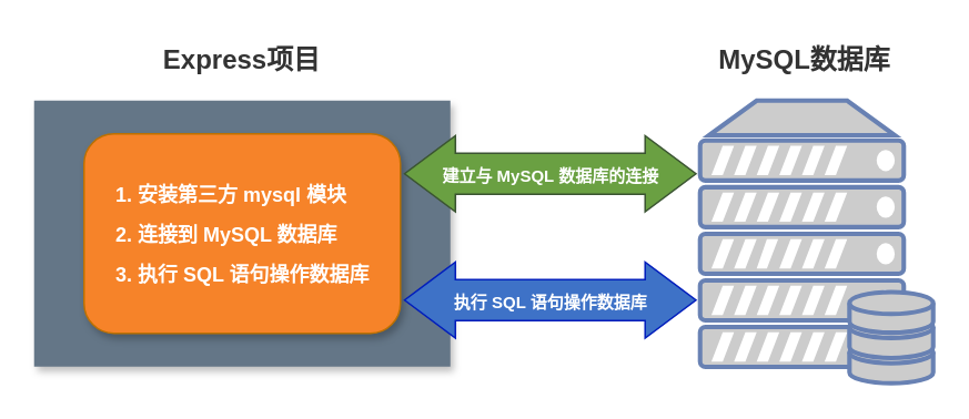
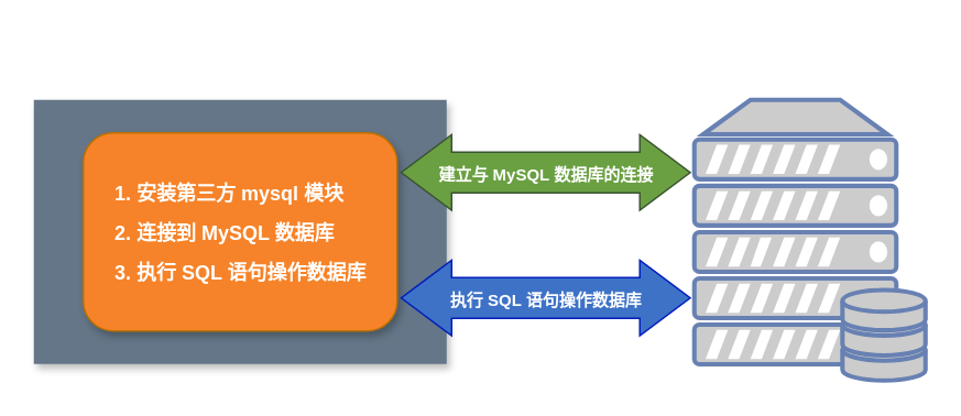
  <mxCell id="0" />
  <mxCell id="1" parent="0" />
  <mxCell id="2" value="" style="rounded=0;whiteSpace=wrap;html=1;fillColor=#647687;fontColor=#ffffff;strokeColor=none;shadow=1;" vertex="1" parent="1"><mxGeometry x="20" y="60" width="250" height="160" as="geometry" /></mxCell>
  <mxCell id="3" value="" style="rounded=1;whiteSpace=wrap;html=1;strokeColor=#BD7000;fillColor=#f68329;fontColor=#000000;shadow=1;" vertex="1" parent="1"><mxGeometry x="50" y="80" width="190" height="120" as="geometry" /></mxCell>
  <mxCell id="4" value="&lt;div style=&quot;text-align: left; line-height: 200%;&quot;&gt;&lt;span style=&quot;background-color: initial;&quot;&gt;&lt;font color=&quot;#ffffff&quot;&gt;&lt;b&gt;1. 安装第三方 mysql 模块&lt;/b&gt;&lt;/font&gt;&lt;/span&gt;&lt;/div&gt;&lt;div style=&quot;text-align: left; line-height: 200%;&quot;&gt;&lt;span style=&quot;background-color: initial;&quot;&gt;&lt;font color=&quot;#ffffff&quot;&gt;&lt;b&gt;2. 连接到 MySQL 数据库&lt;/b&gt;&lt;/font&gt;&lt;/span&gt;&lt;/div&gt;&lt;div style=&quot;text-align: left; line-height: 200%;&quot;&gt;&lt;span style=&quot;background-color: initial;&quot;&gt;&lt;font color=&quot;#ffffff&quot;&gt;&lt;b&gt;3. 执行 SQL 语句操作数据库&lt;/b&gt;&lt;/font&gt;&lt;/span&gt;&lt;/div&gt;" style="text;html=1;strokeColor=none;fillColor=none;align=center;verticalAlign=middle;whiteSpace=wrap;rounded=0;fontColor=#000000;" vertex="1" parent="1"><mxGeometry x="67.5" y="100" width="155" height="80" as="geometry" /></mxCell>
  <mxCell id="5" value="" style="fontColor=#0066CC;verticalAlign=top;verticalLabelPosition=bottom;labelPosition=center;align=center;html=1;outlineConnect=0;fillColor=#CCCCCC;strokeColor=#6881B3;gradientColor=none;gradientDirection=north;strokeWidth=2;shape=mxgraph.networks.server_storage;" vertex="1" parent="1"><mxGeometry x="420" y="60" width="140" height="170" as="geometry" /></mxCell>
- <mxCell id="6" value="&lt;b&gt;&lt;font color=&quot;#333333&quot; style=&quot;font-size: 16px;&quot;&gt;Express项目&lt;/font&gt;&lt;/b&gt;" style="text;html=1;strokeColor=none;fillColor=none;align=center;verticalAlign=middle;whiteSpace=wrap;rounded=0;" vertex="1" parent="1"><mxGeometry x="90" y="20" width="110" height="30" as="geometry" /></mxCell>
- <mxCell id="7" value="&lt;b&gt;&lt;font color=&quot;#333333&quot; style=&quot;font-size: 16px;&quot;&gt;MySQL数据库&lt;/font&gt;&lt;/b&gt;" style="text;html=1;strokeColor=none;fillColor=none;align=center;verticalAlign=middle;whiteSpace=wrap;rounded=0;" vertex="1" parent="1"><mxGeometry x="428" y="20" width="110" height="30" as="geometry" /></mxCell>
  <mxCell id="8" value="" style="shape=flexArrow;endArrow=classic;startArrow=classic;html=1;rounded=0;exitX=1;exitY=0.25;exitDx=0;exitDy=0;width=24.828;endSize=9.841;fillColor=#6aa042;strokeColor=#3A5431;labelBackgroundColor=none;startSize=9.841;" edge="1" parent="1"><mxGeometry width="100" height="100" relative="1" as="geometry"><mxPoint x="242" y="104" as="sourcePoint" /><mxPoint x="418" y="104" as="targetPoint" /></mxGeometry></mxCell>
  <mxCell id="9" value="&lt;font size=&quot;1&quot; color=&quot;#ffffff&quot;&gt;&lt;b&gt;建立与 MySQL 数据库的连接&lt;/b&gt;&lt;/font&gt;" style="edgeLabel;html=1;align=center;verticalAlign=middle;resizable=0;points=[];labelBackgroundColor=none;" vertex="1" connectable="0" parent="8"><mxGeometry x="-0.202" y="2" relative="1" as="geometry"><mxPoint x="17" y="2" as="offset" /></mxGeometry></mxCell>
  <mxCell id="10" value="" style="shape=flexArrow;endArrow=classic;startArrow=classic;html=1;rounded=0;exitX=1;exitY=0.25;exitDx=0;exitDy=0;width=24.828;endSize=9.841;fillColor=#3e72c7;strokeColor=#001DBC;labelBackgroundColor=none;startSize=9.841;" edge="1" parent="1"><mxGeometry width="100" height="100" relative="1" as="geometry"><mxPoint x="242" y="180" as="sourcePoint" /><mxPoint x="418" y="180" as="targetPoint" /></mxGeometry></mxCell>
  <mxCell id="11" value="&lt;font size=&quot;1&quot; color=&quot;#ffffff&quot;&gt;&lt;b&gt;执行 SQL 语句操作数据库&lt;/b&gt;&lt;/font&gt;" style="edgeLabel;html=1;align=center;verticalAlign=middle;resizable=0;points=[];labelBackgroundColor=none;" vertex="1" connectable="0" parent="10"><mxGeometry x="-0.202" y="2" relative="1" as="geometry"><mxPoint x="17" y="2" as="offset" /></mxGeometry></mxCell>
